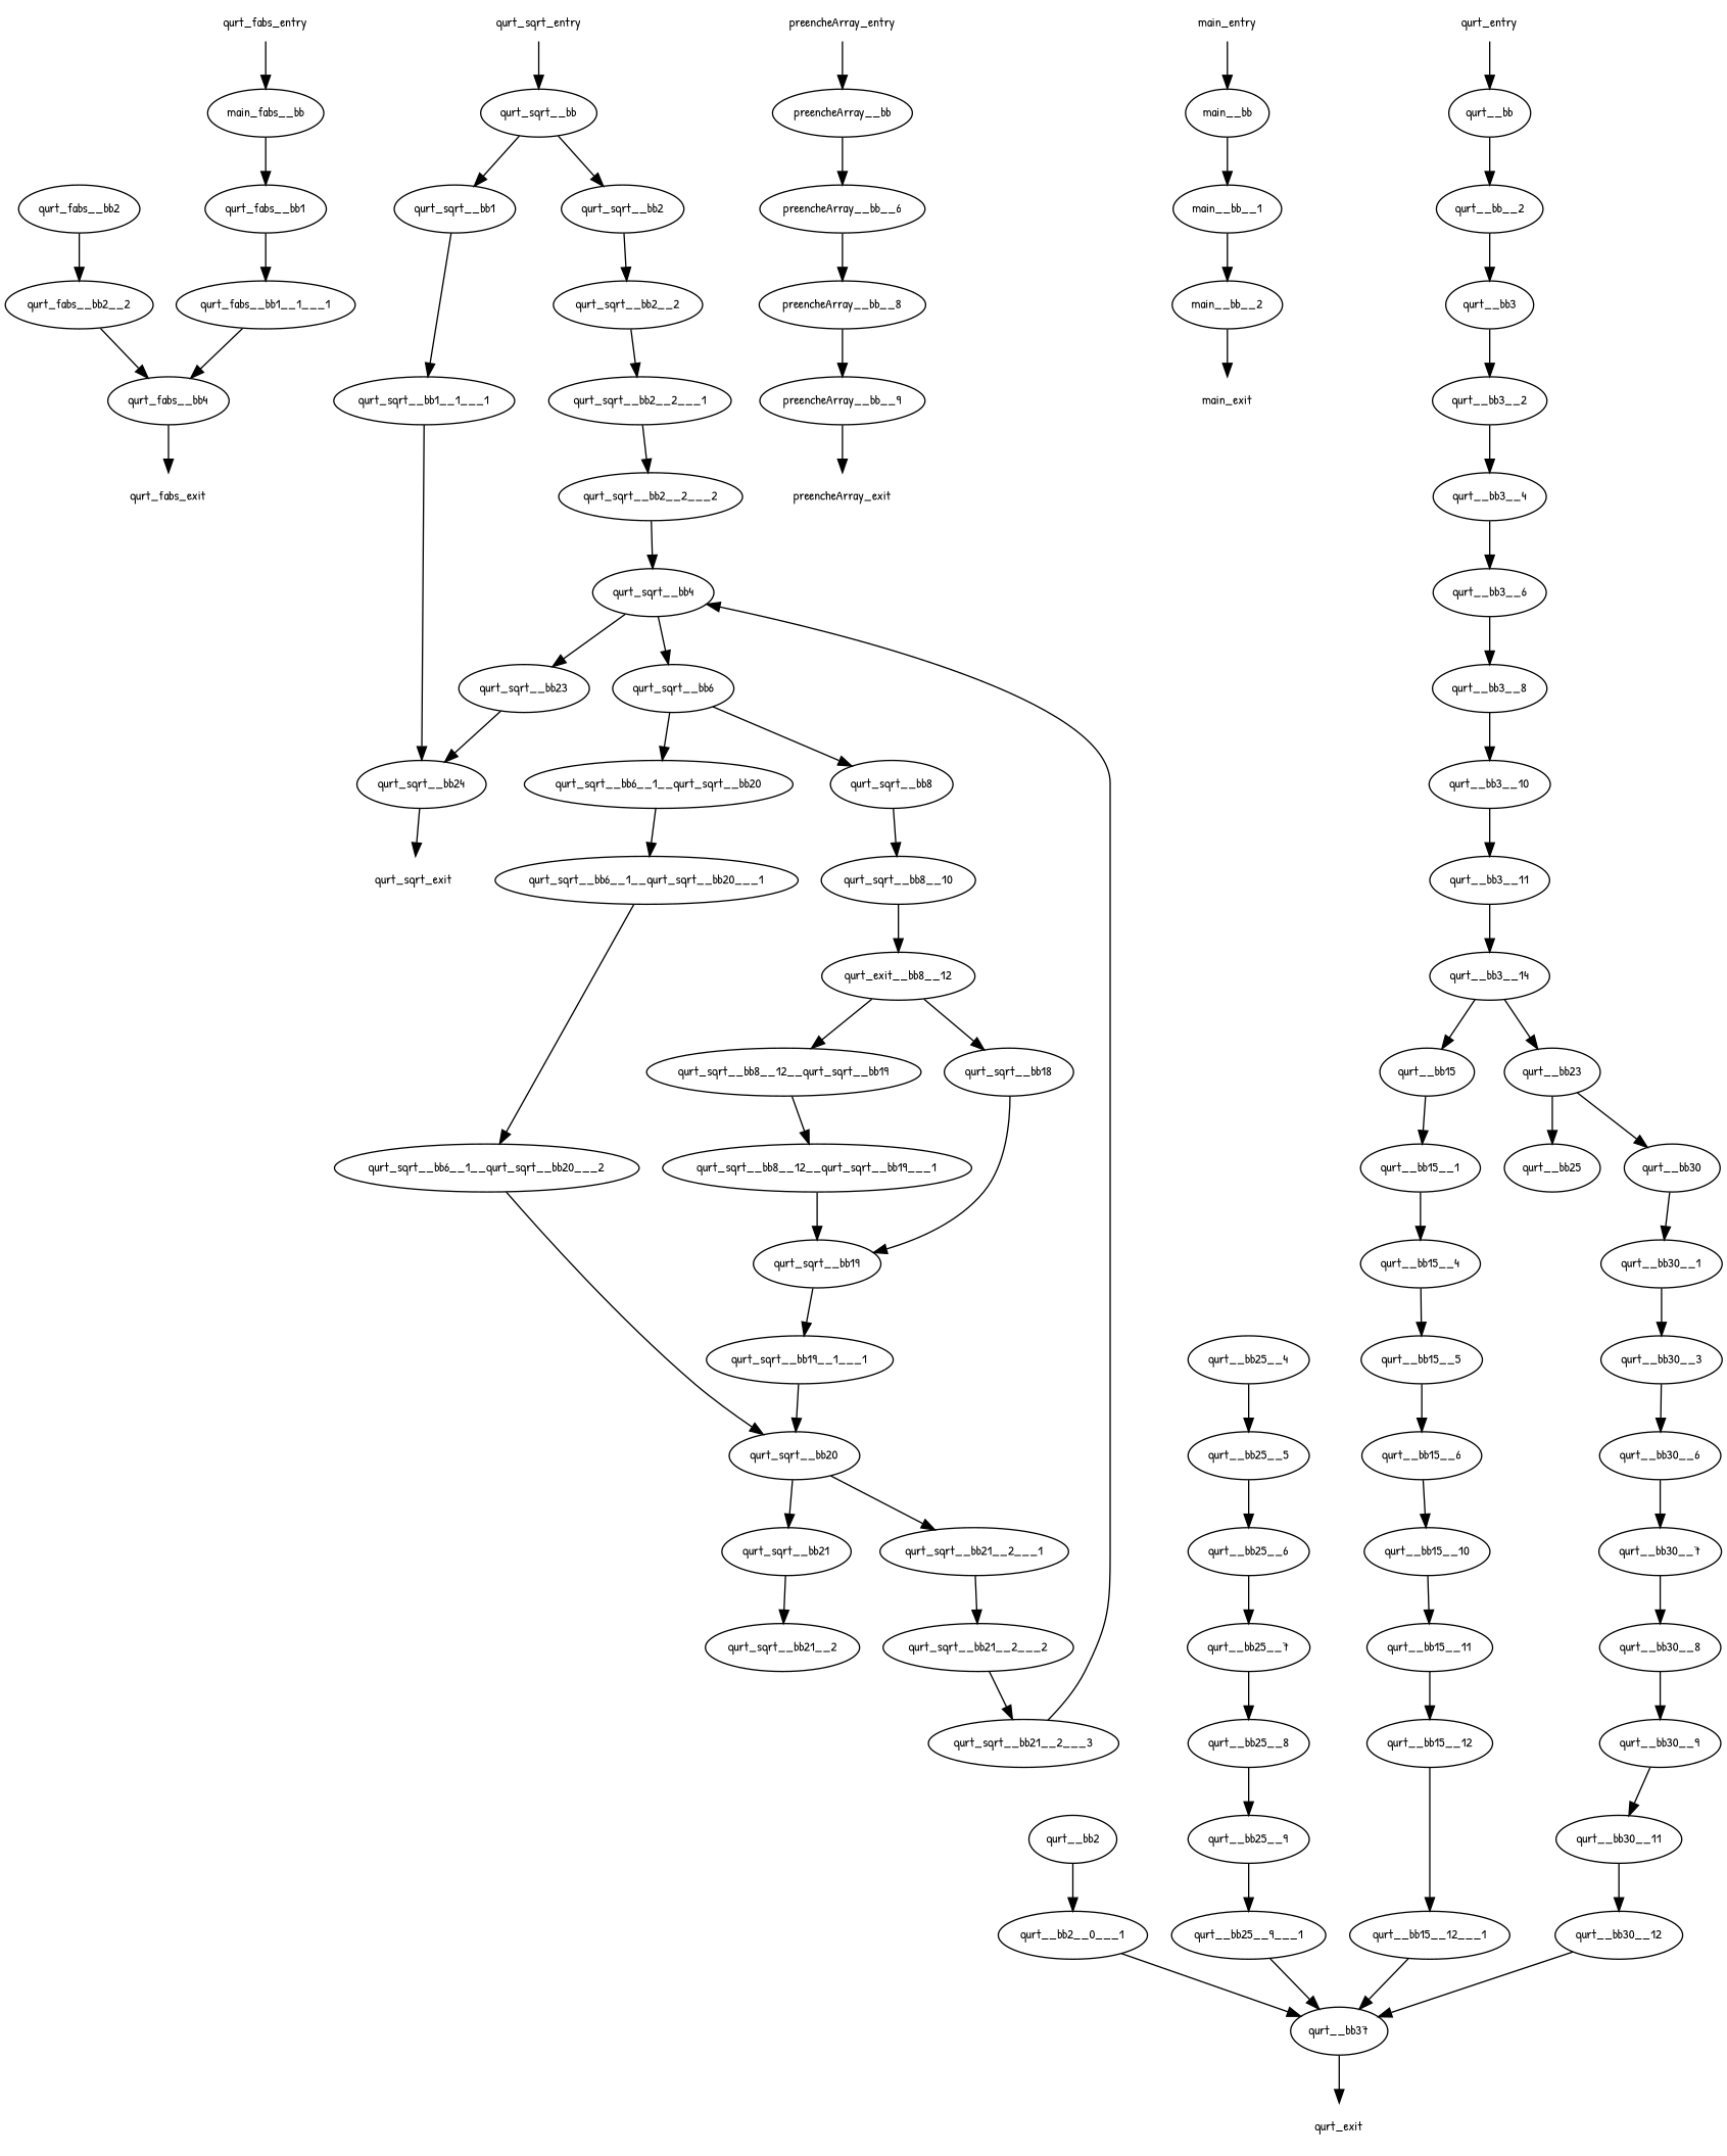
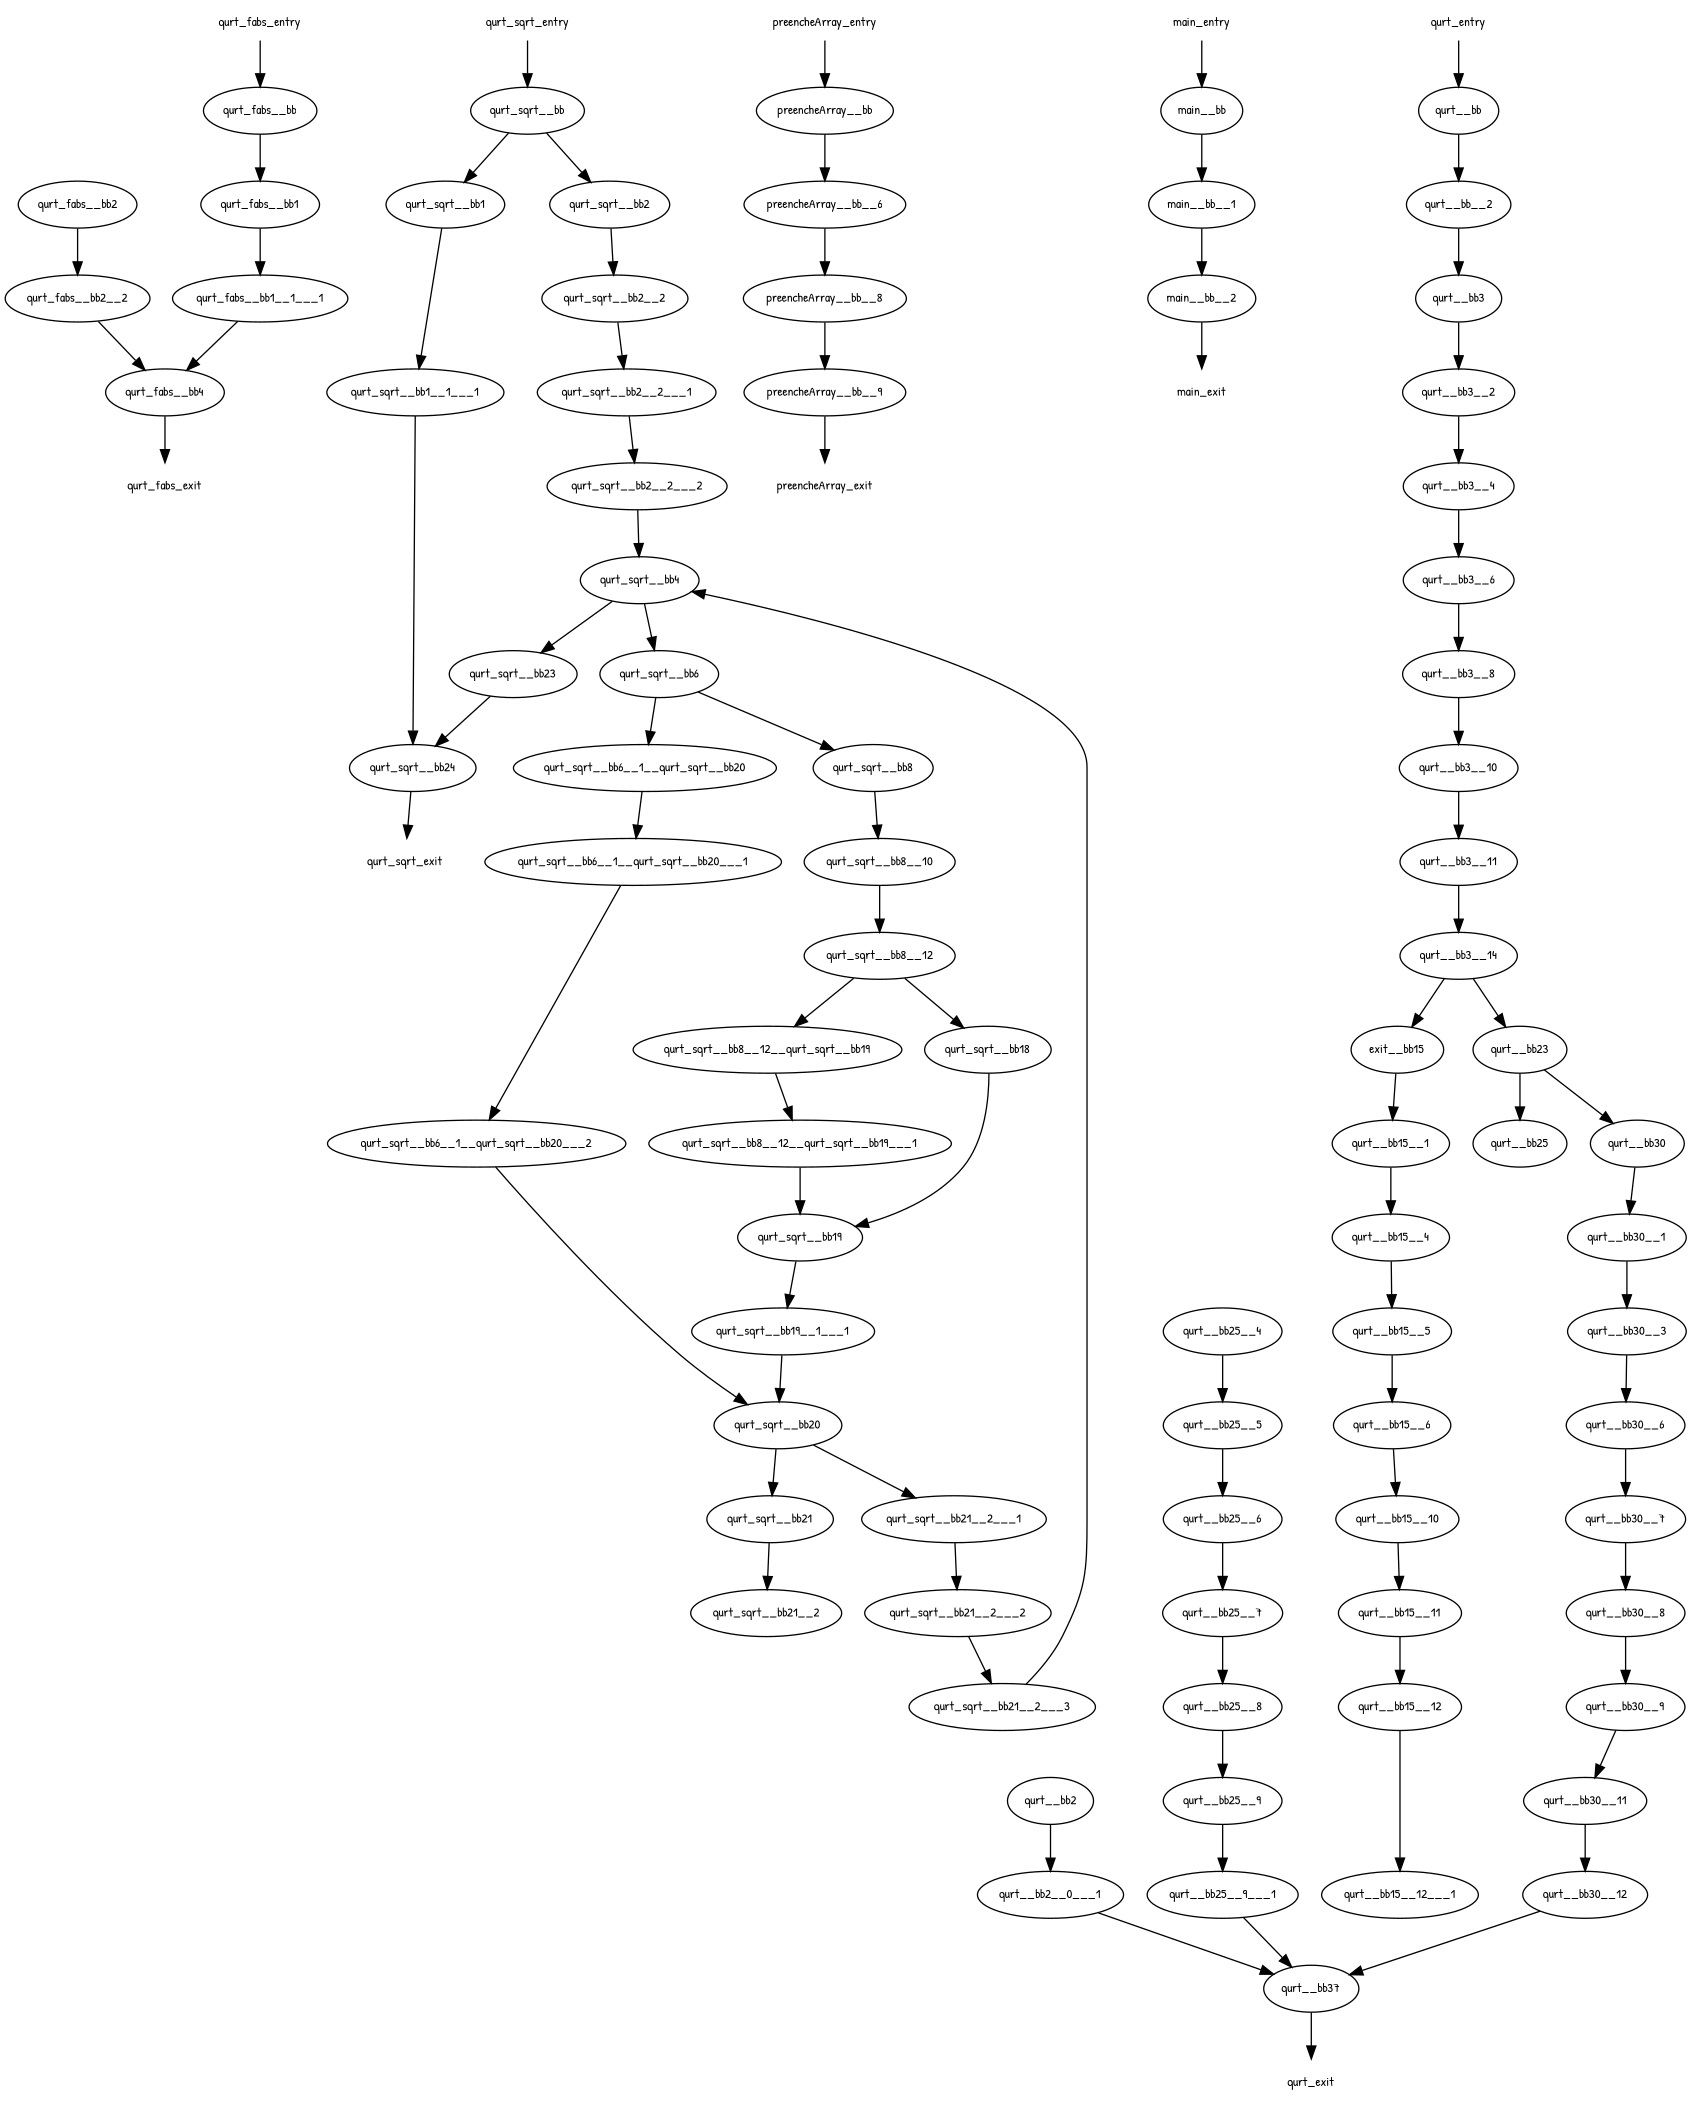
  digraph {
    fontname="Patrick Hand"
    fontsize=10
    rankdir=TB
    node [fontname="Patrick Hand" fontsize=10]
    edge [fontname="Patrick Hand"]
-   n1 [label=main_fabs__bb width=0.01]
+   n1 [label=qurt_fabs__bb width=0.01]
    n2 [label=qurt_fabs__bb1 width=0.01]
    n3 [label=qurt_fabs__bb2 width=0.01]
    n4 [label=qurt_fabs__bb1__1___1 width=0.01]
    n5 [label=qurt_fabs__bb4 width=0.01]
    n6 [label=qurt_fabs__bb2__2 width=0.01]
    qurt_fabs_exit [color=white width=0.01]
    qurt_fabs_entry [color=white height=0.01 width=0.01]
    n9 [label=qurt_sqrt__bb width=0.01]
    n10 [label=qurt_sqrt__bb1 width=0.01]
    n11 [label=qurt_sqrt__bb2 width=0.01]
    n12 [label=qurt_sqrt__bb1__1___1 width=0.01]
    n13 [label=qurt_sqrt__bb24 width=0.01]
    n14 [label=qurt_sqrt__bb2__2 width=0.01]
    n15 [label=qurt_sqrt__bb2__2___1 width=0.01]
    n16 [label=qurt_sqrt__bb2__2___2 width=0.01]
    n17 [label=qurt_sqrt__bb4 width=0.01]
    n18 [label=qurt_sqrt__bb6 width=0.01]
    n19 [label=qurt_sqrt__bb23 width=0.01]
    n20 [label=qurt_sqrt__bb6__1__qurt_sqrt__bb20 width=0.01]
    n21 [label=qurt_sqrt__bb8 width=0.01]
    n22 [label=qurt_sqrt__bb6__1__qurt_sqrt__bb20___1 width=0.01]
    n23 [label=qurt_sqrt__bb6__1__qurt_sqrt__bb20___2 width=0.01]
    n24 [label=qurt_sqrt__bb20 width=0.01]
    n25 [label=qurt_sqrt__bb8__10 width=0.01]
-   n26 [label=qurt_exit__bb8__12 width=0.01]
+   n26 [label=qurt_sqrt__bb8__12 width=0.01]
    n27 [label=qurt_sqrt__bb8__12__qurt_sqrt__bb19 width=0.01]
    n28 [label=qurt_sqrt__bb18 width=0.01]
    n29 [label=qurt_sqrt__bb8__12__qurt_sqrt__bb19___1 width=0.01]
    n30 [label=qurt_sqrt__bb19 width=0.01]
    n31 [label=qurt_sqrt__bb19__1___1 width=0.01]
    n32 [label=qurt_sqrt__bb21 width=0.01]
    n33 [label=qurt_sqrt__bb21__2 width=0.01]
    n34 [label=qurt_sqrt__bb21__2___1 width=0.01]
    n35 [label=qurt_sqrt__bb21__2___2 width=0.01]
    n36 [label=qurt_sqrt__bb21__2___3 width=0.01]
    qurt_sqrt_exit [color=white width=0.01]
    qurt_sqrt_entry [color=white height=0.01 width=0.01]
    n39 [label=preencheArray__bb width=0.01]
    n40 [label=preencheArray__bb__6 width=0.01]
    n41 [label=preencheArray__bb__8 width=0.01]
    n42 [label=preencheArray__bb__9 width=0.01]
    preencheArray_exit [color=white width=0.01]
    preencheArray_entry [color=white height=0.01 width=0.01]
    n45 [label=main__bb width=0.01]
    n46 [label=main__bb__1 width=0.01]
    n47 [label=main__bb__2 width=0.01]
    main_exit [color=white width=0.01]
    main_entry [color=white height=0.01 width=0.01]
    n50 [label=qurt__bb width=0.01]
    n51 [label=qurt__bb__2 width=0.01]
    n52 [label=qurt__bb2 width=0.01]
    n53 [label=qurt__bb3 width=0.01]
    n54 [label=qurt__bb2__0___1 width=0.01]
    n55 [label=qurt__bb37 width=0.01]
    n56 [label=qurt__bb3__2 width=0.01]
    n57 [label=qurt__bb3__4 width=0.01]
    n58 [label=qurt__bb3__6 width=0.01]
    n59 [label=qurt__bb3__8 width=0.01]
    n60 [label=qurt__bb3__10 width=0.01]
    n61 [label=qurt__bb3__11 width=0.01]
    n62 [label=qurt__bb3__14 width=0.01]
-   n63 [label=qurt__bb15 width=0.01]
+   n63 [label=exit__bb15 width=0.01]
    n64 [label=qurt__bb23 width=0.01]
    n65 [label=qurt__bb15__1 width=0.01]
    n66 [label=qurt__bb15__4 width=0.01]
    n67 [label=qurt__bb15__5 width=0.01]
    n68 [label=qurt__bb15__6 width=0.01]
    n69 [label=qurt__bb15__10 width=0.01]
    n70 [label=qurt__bb15__11 width=0.01]
    n71 [label=qurt__bb15__12 width=0.01]
    n72 [label=qurt__bb15__12___1 width=0.01]
    n73 [label=qurt__bb25 width=0.01]
    n74 [label=qurt__bb30 width=0.01]
    n75 [label=qurt__bb25__4 width=0.01]
    n76 [label=qurt__bb25__5 width=0.01]
    n77 [label=qurt__bb25__6 width=0.01]
    n78 [label=qurt__bb25__7 width=0.01]
    n79 [label=qurt__bb25__8 width=0.01]
    n80 [label=qurt__bb25__9 width=0.01]
    n81 [label=qurt__bb25__9___1 width=0.01]
    n82 [label=qurt__bb30__1 width=0.01]
    n83 [label=qurt__bb30__3 width=0.01]
    n84 [label=qurt__bb30__6 width=0.01]
    n85 [label=qurt__bb30__7 width=0.01]
    n86 [label=qurt__bb30__8 width=0.01]
    n87 [label=qurt__bb30__9 width=0.01]
    n88 [label=qurt__bb30__11 width=0.01]
    n89 [label=qurt__bb30__12 width=0.01]
    qurt_exit [color=white width=0.01]
    qurt_entry [color=white height=0.01 width=0.01]
    subgraph sub_1 {
      n1
      n2
      n3
      n4
      n5
      n6
      qurt_fabs_exit
      qurt_fabs_entry
    }
    subgraph sub_2 {
      n9
      n10
      n11
      n12
      n13
      n14
      n15
      n16
      n17
      n18
      n19
      n20
      n21
      n22
      n23
      n24
      n25
      n26
      n27
      n28
      n29
      n30
      n31
      n32
      n33
      n34
      n35
      n36
      qurt_sqrt_exit
      qurt_sqrt_entry
    }
    subgraph sub_3 {
      n39
      n40
      n41
      n42
      preencheArray_exit
      preencheArray_entry
    }
    subgraph sub_4 {
      n45
      n46
      n47
      main_exit
      main_entry
    }
    subgraph sub_5 {
      n50
      n51
      n52
      n53
      n54
      n55
      n56
      n57
      n58
      n59
      n60
      n61
      n62
      n63
      n64
      n65
      n66
      n67
      n68
      n69
      n70
      n71
      n72
      n73
      n74
      n75
      n76
      n77
      n78
      n79
      n80
      n81
      n82
      n83
      n84
      n85
      n86
      n87
      n88
      n89
      qurt_exit
      qurt_entry
    }
    n1 -> n2
    n2 -> n4
    n3 -> n6
    n4 -> n5
    n5 -> qurt_fabs_exit
    n6 -> n5
    qurt_fabs_entry -> n1
    n9 -> n10
    n9 -> n11
    n10 -> n12
    n11 -> n14
    n12 -> n13
    n13 -> qurt_sqrt_exit
    n14 -> n15
    n15 -> n16
    n16 -> n17
    n17 -> n18
    n17 -> n19
    n18 -> n20
    n18 -> n21
    n19 -> n13
    n20 -> n22
    n21 -> n25
    n22 -> n23
    n23 -> n24
    n24 -> n32
    n24 -> n34
    n25 -> n26
    n26 -> n27
    n26 -> n28
    n27 -> n29
    n28 -> n30
    n29 -> n30
    n30 -> n31
    n31 -> n24
    n32 -> n33
    n34 -> n35
    n35 -> n36
    n36 -> n17
    qurt_sqrt_entry -> n9
    n39 -> n40
    n40 -> n41
    n41 -> n42
    n42 -> preencheArray_exit
    preencheArray_entry -> n39
    n45 -> n46
    n46 -> n47
    n47 -> main_exit
    main_entry -> n45
    n50 -> n51
    n51 -> n53
    n52 -> n54
    n53 -> n56
    n54 -> n55
    n55 -> qurt_exit
    n56 -> n57
    n57 -> n58
    n58 -> n59
    n59 -> n60
    n60 -> n61
    n61 -> n62
    n62 -> n63
    n62 -> n64
    n63 -> n65
    n64 -> n73
    n64 -> n74
    n65 -> n66
    n66 -> n67
    n67 -> n68
    n68 -> n69
    n69 -> n70
    n70 -> n71
    n71 -> n72
-   n72 -> n55
    n74 -> n82
    n75 -> n76
    n76 -> n77
    n77 -> n78
    n78 -> n79
    n79 -> n80
    n80 -> n81
    n81 -> n55
    n82 -> n83
    n83 -> n84
    n84 -> n85
    n85 -> n86
    n86 -> n87
    n87 -> n88
    n88 -> n89
    n89 -> n55
    qurt_entry -> n50
  }
